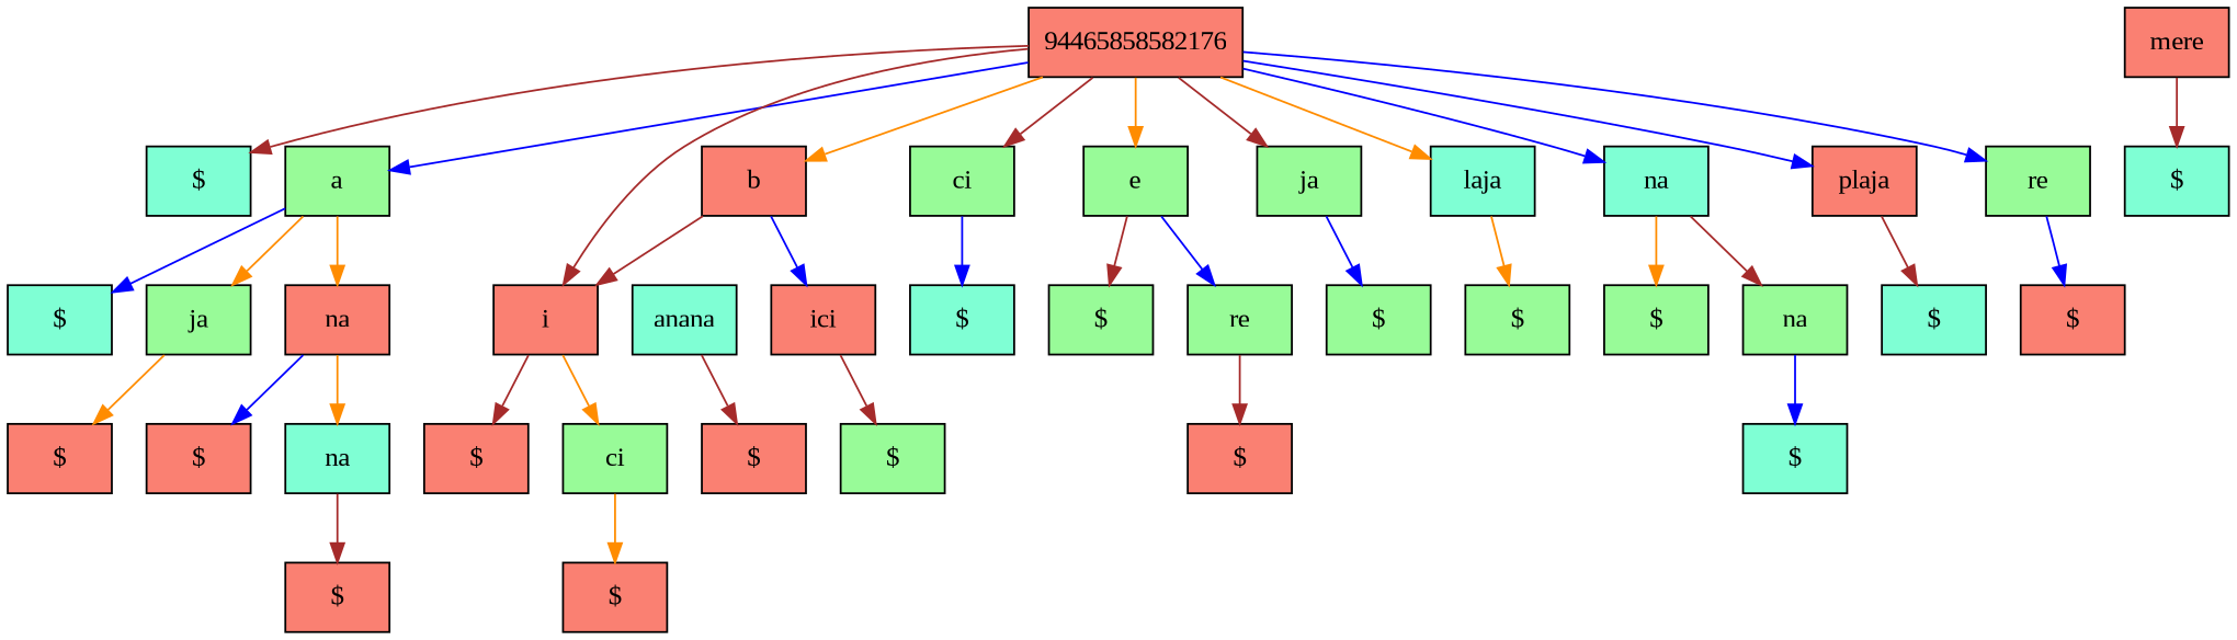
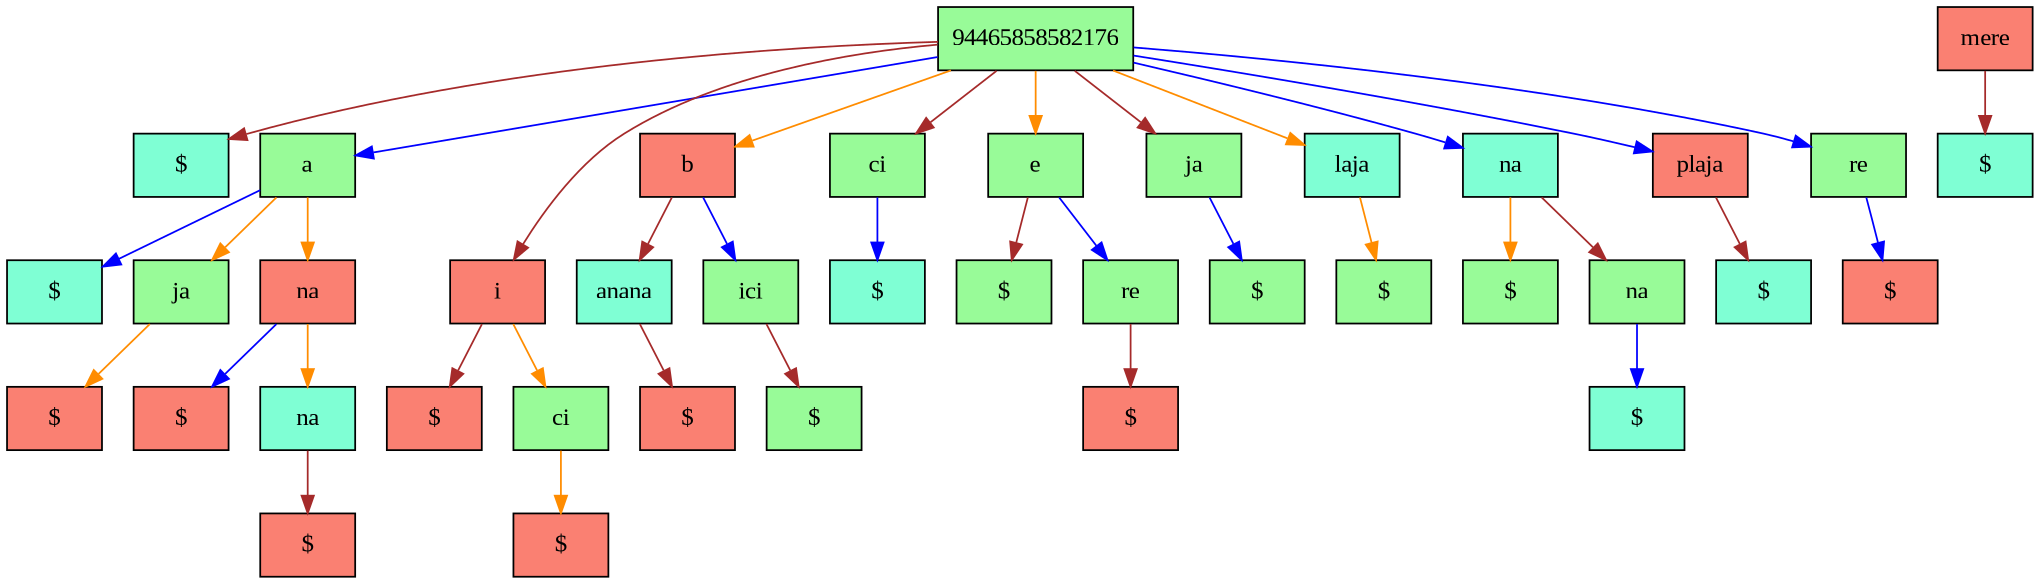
  digraph {
    fontname="Liberation Serif"
    node [fillcolor=palegreen fontname="Liberation Serif" shape=rectangle style=filled]
    edge [color=brown fontname="Liberation Serif"]
    n1 [fillcolor=aquamarine label="$"]
-   94465858582176 [fillcolor=salmon]
+   94465858582176
    n3 [label=a]
    n4 [fillcolor=salmon label=b]
    n5 [label=ci]
    n6 [label=e]
    n7 [fillcolor=salmon label=i]
    n8 [label=ja]
    n9 [fillcolor=aquamarine label=laja]
    n10 [fillcolor=aquamarine label=na]
    n11 [fillcolor=salmon label=plaja]
    n12 [label=re]
    n13 [fillcolor=aquamarine label="$"]
    n14 [label=ja]
    n15 [fillcolor=salmon label=na]
    n16 [fillcolor=aquamarine label=anana]
-   n17 [fillcolor=salmon label=ici]
+   n17 [label=ici]
    n18 [fillcolor=aquamarine label="$"]
    n19 [label="$"]
    n20 [label=re]
    n21 [fillcolor=salmon label="$"]
    n22 [label=ci]
    n23 [label="$"]
    n24 [label="$"]
    n25 [fillcolor=salmon label=mere]
    n26 [fillcolor=aquamarine label="$"]
    n27 [label="$"]
    n28 [label=na]
    n29 [fillcolor=aquamarine label="$"]
    n30 [fillcolor=salmon label="$"]
    n31 [fillcolor=salmon label="$"]
    n32 [fillcolor=salmon label="$"]
    n33 [fillcolor=aquamarine label=na]
    n34 [fillcolor=salmon label="$"]
    n35 [fillcolor=salmon label="$"]
    n36 [label="$"]
    n37 [fillcolor=salmon label="$"]
    n38 [fillcolor=salmon label="$"]
    n39 [fillcolor=aquamarine label="$"]
    94465858582176 -> n1
    94465858582176 -> n3 [color=blue]
    94465858582176 -> n4 [color=darkorange]
    94465858582176 -> n5
    94465858582176 -> n6 [color=darkorange]
    94465858582176 -> n7
    94465858582176 -> n8
    94465858582176 -> n9 [color=darkorange]
    94465858582176 -> n10 [color=blue]
    94465858582176 -> n11 [color=blue]
    94465858582176 -> n12 [color=blue]
    n3 -> n13 [color=blue]
    n3 -> n14 [color=darkorange]
    n3 -> n15 [color=darkorange]
-   n4 -> n7
+   n4 -> n16
    n4 -> n17 [color=blue]
    n5 -> n18 [color=blue]
    n6 -> n19
    n6 -> n20 [color=blue]
    n7 -> n21
    n7 -> n22 [color=darkorange]
    n8 -> n23 [color=blue]
    n9 -> n24 [color=darkorange]
    n10 -> n27 [color=darkorange]
    n10 -> n28
    n11 -> n29
    n12 -> n30 [color=blue]
    n14 -> n31 [color=darkorange]
    n15 -> n32 [color=blue]
    n15 -> n33 [color=darkorange]
    n16 -> n35
    n17 -> n36
    n20 -> n37
    n22 -> n38 [color=darkorange]
    n25 -> n26
    n28 -> n39 [color=blue]
    n33 -> n34
  }
